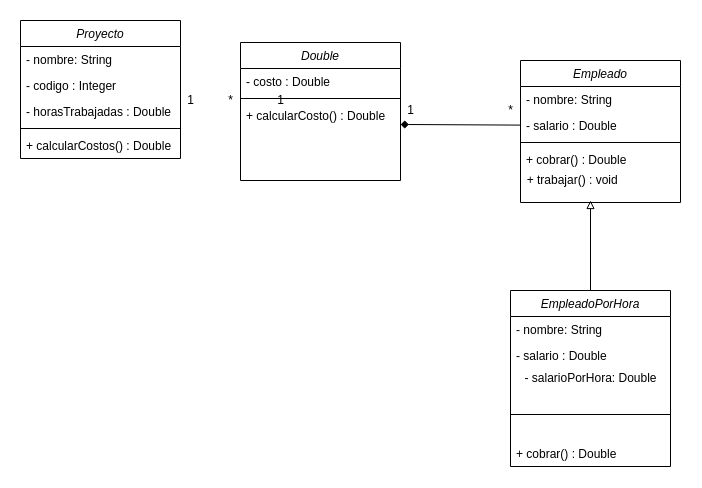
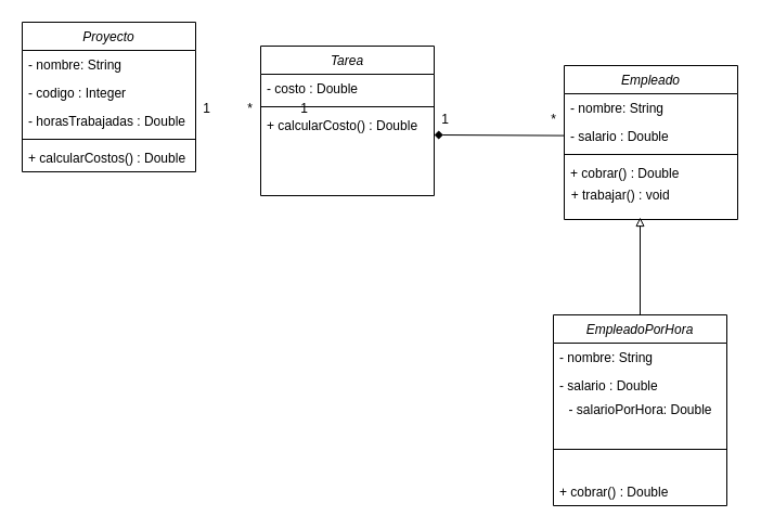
  <mxCell id="0" />
  <mxCell id="1" parent="0" />
  <mxCell id="2" value="Proyecto" style="swimlane;fontStyle=2;align=center;verticalAlign=top;childLayout=stackLayout;horizontal=1;startSize=26;horizontalStack=0;resizeParent=1;resizeLast=0;collapsible=1;marginBottom=0;rounded=0;shadow=0;strokeWidth=1;" parent="1" vertex="1"><mxGeometry x="20" y="20" width="160" height="138" as="geometry"><mxRectangle x="230" y="140" width="160" height="26" as="alternateBounds" /></mxGeometry></mxCell>
  <mxCell id="3" value="- nombre: String" style="text;align=left;verticalAlign=top;spacingLeft=4;spacingRight=4;overflow=hidden;rotatable=0;points=[[0,0.5],[1,0.5]];portConstraint=eastwest;" parent="2" vertex="1"><mxGeometry y="26" width="160" height="26" as="geometry" /></mxCell>
  <mxCell id="4" value="- codigo : Integer" style="text;align=left;verticalAlign=top;spacingLeft=4;spacingRight=4;overflow=hidden;rotatable=0;points=[[0,0.5],[1,0.5]];portConstraint=eastwest;rounded=0;shadow=0;html=0;" parent="2" vertex="1"><mxGeometry y="52" width="160" height="26" as="geometry" /></mxCell>
  <mxCell id="5" value="- horasTrabajadas : Double" style="text;align=left;verticalAlign=top;spacingLeft=4;spacingRight=4;overflow=hidden;rotatable=0;points=[[0,0.5],[1,0.5]];portConstraint=eastwest;rounded=0;shadow=0;html=0;" parent="2" vertex="1"><mxGeometry y="78" width="160" height="26" as="geometry" /></mxCell>
  <mxCell id="6" value="" style="line;html=1;strokeWidth=1;align=left;verticalAlign=middle;spacingTop=-1;spacingLeft=3;spacingRight=3;rotatable=0;labelPosition=right;points=[];portConstraint=eastwest;" parent="2" vertex="1"><mxGeometry y="104" width="160" height="8" as="geometry" /></mxCell>
  <mxCell id="7" value="+ calcularCostos() : Double" style="text;align=left;verticalAlign=top;spacingLeft=4;spacingRight=4;overflow=hidden;rotatable=0;points=[[0,0.5],[1,0.5]];portConstraint=eastwest;" parent="2" vertex="1"><mxGeometry y="112" width="160" height="26" as="geometry" /></mxCell>
  <mxCell id="8" value="Empleado" style="swimlane;fontStyle=2;align=center;verticalAlign=top;childLayout=stackLayout;horizontal=1;startSize=26;horizontalStack=0;resizeParent=1;resizeLast=0;collapsible=1;marginBottom=0;rounded=0;shadow=0;strokeWidth=1;" vertex="1" parent="1"><mxGeometry x="520" y="60" width="160" height="142" as="geometry"><mxRectangle x="230" y="140" width="160" height="26" as="alternateBounds" /></mxGeometry></mxCell>
  <mxCell id="9" value="- nombre: String" style="text;align=left;verticalAlign=top;spacingLeft=4;spacingRight=4;overflow=hidden;rotatable=0;points=[[0,0.5],[1,0.5]];portConstraint=eastwest;" vertex="1" parent="8"><mxGeometry y="26" width="160" height="26" as="geometry" /></mxCell>
  <mxCell id="10" value="- salario : Double" style="text;align=left;verticalAlign=top;spacingLeft=4;spacingRight=4;overflow=hidden;rotatable=0;points=[[0,0.5],[1,0.5]];portConstraint=eastwest;rounded=0;shadow=0;html=0;" vertex="1" parent="8"><mxGeometry y="52" width="160" height="26" as="geometry" /></mxCell>
  <mxCell id="11" value="" style="line;html=1;strokeWidth=1;align=left;verticalAlign=middle;spacingTop=-1;spacingLeft=3;spacingRight=3;rotatable=0;labelPosition=right;points=[];portConstraint=eastwest;" vertex="1" parent="8"><mxGeometry y="78" width="160" height="8" as="geometry" /></mxCell>
  <mxCell id="12" value="+ cobrar() : Double" style="text;align=left;verticalAlign=top;spacingLeft=4;spacingRight=4;overflow=hidden;rotatable=0;points=[[0,0.5],[1,0.5]];portConstraint=eastwest;" vertex="1" parent="8"><mxGeometry y="86" width="160" height="26" as="geometry" /></mxCell>
  <mxCell id="13" style="edgeStyle=none;rounded=0;orthogonalLoop=1;jettySize=auto;html=1;startArrow=none;startFill=0;sourcePerimeterSpacing=0;targetPerimeterSpacing=0;strokeWidth=1;endArrow=block;endFill=0;" edge="1" parent="1" source="14"><mxGeometry relative="1" as="geometry"><mxPoint x="590" y="200" as="targetPoint" /></mxGeometry></mxCell>
  <mxCell id="14" value="EmpleadoPorHora" style="swimlane;fontStyle=2;align=center;verticalAlign=top;childLayout=stackLayout;horizontal=1;startSize=26;horizontalStack=0;resizeParent=1;resizeLast=0;collapsible=1;marginBottom=0;rounded=0;shadow=0;strokeWidth=1;" vertex="1" parent="1"><mxGeometry x="510" y="290" width="160" height="176" as="geometry"><mxRectangle x="230" y="140" width="160" height="26" as="alternateBounds" /></mxGeometry></mxCell>
  <mxCell id="15" value="- nombre: String" style="text;align=left;verticalAlign=top;spacingLeft=4;spacingRight=4;overflow=hidden;rotatable=0;points=[[0,0.5],[1,0.5]];portConstraint=eastwest;" vertex="1" parent="14"><mxGeometry y="26" width="160" height="26" as="geometry" /></mxCell>
  <mxCell id="16" value="- salario : Double" style="text;align=left;verticalAlign=top;spacingLeft=4;spacingRight=4;overflow=hidden;rotatable=0;points=[[0,0.5],[1,0.5]];portConstraint=eastwest;rounded=0;shadow=0;html=0;" vertex="1" parent="14"><mxGeometry y="52" width="160" height="26" as="geometry" /></mxCell>
  <mxCell id="17" value="- salarioPorHora: Double" style="text;html=1;align=center;verticalAlign=middle;resizable=0;points=[];autosize=1;strokeColor=none;" vertex="1" parent="14"><mxGeometry y="78" width="160" height="20" as="geometry" /></mxCell>
  <mxCell id="18" value="" style="line;html=1;strokeWidth=1;align=left;verticalAlign=middle;spacingTop=-1;spacingLeft=3;spacingRight=3;rotatable=0;labelPosition=right;points=[];portConstraint=eastwest;" vertex="1" parent="14"><mxGeometry y="98" width="160" height="52" as="geometry" /></mxCell>
  <mxCell id="19" value="+ cobrar() : Double" style="text;align=left;verticalAlign=top;spacingLeft=4;spacingRight=4;overflow=hidden;rotatable=0;points=[[0,0.5],[1,0.5]];portConstraint=eastwest;" vertex="1" parent="14"><mxGeometry y="150" width="160" height="26" as="geometry" /></mxCell>
  <mxCell id="20" value="1" style="text;html=1;align=center;verticalAlign=middle;resizable=0;points=[];autosize=1;strokeColor=none;" vertex="1" parent="1"><mxGeometry x="270" y="90" width="20" height="20" as="geometry" /></mxCell>
- <mxCell id="21" value="Double" style="swimlane;fontStyle=2;align=center;verticalAlign=top;childLayout=stackLayout;horizontal=1;startSize=26;horizontalStack=0;resizeParent=1;resizeLast=0;collapsible=1;marginBottom=0;rounded=0;shadow=0;strokeWidth=1;" vertex="1" parent="1"><mxGeometry x="240" y="42" width="160" height="138" as="geometry"><mxRectangle x="230" y="140" width="160" height="26" as="alternateBounds" /></mxGeometry></mxCell>
+ <mxCell id="21" value="Tarea" style="swimlane;fontStyle=2;align=center;verticalAlign=top;childLayout=stackLayout;horizontal=1;startSize=26;horizontalStack=0;resizeParent=1;resizeLast=0;collapsible=1;marginBottom=0;rounded=0;shadow=0;strokeWidth=1;" vertex="1" parent="1"><mxGeometry x="240" y="42" width="160" height="138" as="geometry"><mxRectangle x="230" y="140" width="160" height="26" as="alternateBounds" /></mxGeometry></mxCell>
  <mxCell id="22" value="- costo : Double" style="text;align=left;verticalAlign=top;spacingLeft=4;spacingRight=4;overflow=hidden;rotatable=0;points=[[0,0.5],[1,0.5]];portConstraint=eastwest;" vertex="1" parent="21"><mxGeometry y="26" width="160" height="26" as="geometry" /></mxCell>
  <mxCell id="23" value="" style="line;html=1;strokeWidth=1;align=left;verticalAlign=middle;spacingTop=-1;spacingLeft=3;spacingRight=3;rotatable=0;labelPosition=right;points=[];portConstraint=eastwest;" vertex="1" parent="21"><mxGeometry y="52" width="160" height="8" as="geometry" /></mxCell>
  <mxCell id="24" value="+ calcularCosto() : Double" style="text;align=left;verticalAlign=top;spacingLeft=4;spacingRight=4;overflow=hidden;rotatable=0;points=[[0,0.5],[1,0.5]];portConstraint=eastwest;" vertex="1" parent="21"><mxGeometry y="60" width="160" height="26" as="geometry" /></mxCell>
  <mxCell id="25" value="1" style="text;html=1;align=center;verticalAlign=middle;resizable=0;points=[];autosize=1;strokeColor=none;" vertex="1" parent="1"><mxGeometry x="180" y="90" width="20" height="20" as="geometry" /></mxCell>
  <mxCell id="26" value="*" style="text;html=1;align=center;verticalAlign=middle;resizable=0;points=[];autosize=1;strokeColor=none;" vertex="1" parent="1"><mxGeometry x="220" y="90" width="20" height="20" as="geometry" /></mxCell>
  <mxCell id="27" value="&lt;span style=&quot;white-space: pre&quot;&gt;&#09;&lt;span style=&quot;white-space: pre&quot;&gt;&#09;&lt;/span&gt; &lt;/span&gt;&amp;nbsp; + trabajar() : void" style="text;html=1;align=center;verticalAlign=middle;resizable=0;points=[];autosize=1;strokeColor=none;" vertex="1" parent="1"><mxGeometry x="455" y="170" width="170" height="20" as="geometry" /></mxCell>
  <mxCell id="28" style="edgeStyle=none;rounded=0;orthogonalLoop=1;jettySize=auto;html=1;entryX=1;entryY=0.846;entryDx=0;entryDy=0;entryPerimeter=0;startArrow=none;startFill=0;endArrow=diamond;endFill=1;sourcePerimeterSpacing=0;targetPerimeterSpacing=0;strokeColor=#000000;strokeWidth=1;" edge="1" parent="1" source="10" target="24"><mxGeometry relative="1" as="geometry" /></mxCell>
  <mxCell id="29" value="1" style="text;html=1;align=center;verticalAlign=middle;resizable=0;points=[];autosize=1;strokeColor=none;" vertex="1" parent="1"><mxGeometry x="400" y="100" width="20" height="20" as="geometry" /></mxCell>
  <mxCell id="30" value="*" style="text;html=1;align=center;verticalAlign=middle;resizable=0;points=[];autosize=1;strokeColor=none;" vertex="1" parent="1"><mxGeometry x="500" y="100" width="20" height="20" as="geometry" /></mxCell>
